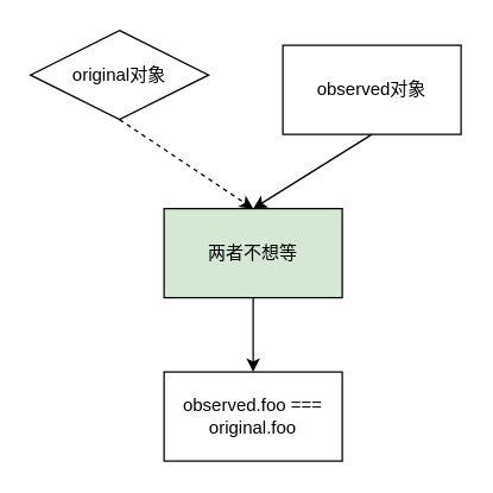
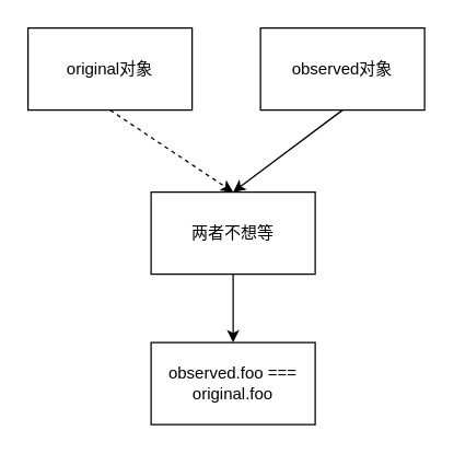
  <mxCell id="0" />
  <mxCell id="1" parent="0" />
  <mxCell id="2" style="edgeStyle=none;html=1;exitX=0.5;exitY=1;exitDx=0;exitDy=0;entryX=0.5;entryY=0;entryDx=0;entryDy=0;dashed=1;" edge="1" parent="1" source="3" target="7"><mxGeometry relative="1" as="geometry" /></mxCell>
- <mxCell id="3" value="original对象" style="rhombus;whiteSpace=wrap;html=1;" vertex="1" parent="1"><mxGeometry x="20" y="20" width="120" height="60" as="geometry" /></mxCell>
+ <mxCell id="3" value="original对象" style="rounded=0;whiteSpace=wrap;html=1;" vertex="1" parent="1"><mxGeometry x="20" y="20" width="120" height="60" as="geometry" /></mxCell>
  <mxCell id="4" style="edgeStyle=none;html=1;exitX=0.5;exitY=1;exitDx=0;exitDy=0;" edge="1" parent="1" source="5"><mxGeometry relative="1" as="geometry"><mxPoint x="170" y="140" as="targetPoint" /></mxGeometry></mxCell>
- <mxCell id="5" value="observed对象" style="rounded=0;whiteSpace=wrap;html=1;" vertex="1" parent="1"><mxGeometry x="190" y="30" width="120" height="60" as="geometry" /></mxCell>
+ <mxCell id="5" value="observed对象" style="rounded=0;whiteSpace=wrap;html=1;" vertex="1" parent="1"><mxGeometry x="190" y="20" width="120" height="60" as="geometry" /></mxCell>
  <mxCell id="6" style="edgeStyle=none;html=1;exitX=0.5;exitY=1;exitDx=0;exitDy=0;" edge="1" parent="1" source="7"><mxGeometry relative="1" as="geometry"><mxPoint x="170" y="250" as="targetPoint" /></mxGeometry></mxCell>
- <mxCell id="7" value="两者不想等" style="rounded=0;whiteSpace=wrap;html=1;fillColor=#d5e8d4;" vertex="1" parent="1"><mxGeometry x="110" y="140" width="120" height="60" as="geometry" /></mxCell>
+ <mxCell id="7" value="两者不想等" style="rounded=0;whiteSpace=wrap;html=1;" vertex="1" parent="1"><mxGeometry x="110" y="140" width="120" height="60" as="geometry" /></mxCell>
  <mxCell id="8" value="observed.foo === original.foo" style="rounded=0;whiteSpace=wrap;html=1;" vertex="1" parent="1"><mxGeometry x="110" y="250" width="120" height="60" as="geometry" /></mxCell>
